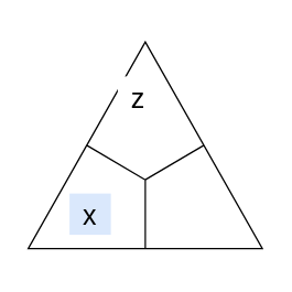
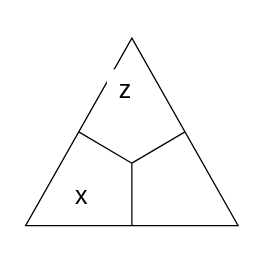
  <mxCell id="0" />
  <mxCell id="1" parent="0" />
  <mxCell id="2" value="" style="group" vertex="1" connectable="0" parent="1"><mxGeometry x="20" y="30" width="170" height="150" as="geometry" /></mxCell>
  <mxCell id="3" value="" style="triangle;whiteSpace=wrap;html=1;rotation=-90;" vertex="1" parent="2"><mxGeometry x="10" y="-10" width="150" height="170" as="geometry" /></mxCell>
  <mxCell id="4" value="" style="endArrow=none;html=1;exitX=0.5;exitY=0;exitDx=0;exitDy=0;entryX=0.333;entryY=0.5;entryDx=0;entryDy=0;entryPerimeter=0;" edge="1" parent="2" source="3" target="3"><mxGeometry width="50" height="50" relative="1" as="geometry"><mxPoint x="20" y="140" as="sourcePoint" /><mxPoint x="70" y="90" as="targetPoint" /></mxGeometry></mxCell>
  <mxCell id="5" value="" style="endArrow=none;html=1;exitX=0;exitY=0.5;exitDx=0;exitDy=0;" edge="1" parent="2" source="3"><mxGeometry width="50" height="50" relative="1" as="geometry"><mxPoint x="20" y="140" as="sourcePoint" /><mxPoint x="85" y="100" as="targetPoint" /></mxGeometry></mxCell>
  <mxCell id="6" value="" style="endArrow=none;html=1;entryX=0.5;entryY=1;entryDx=0;entryDy=0;" edge="1" parent="2" target="3"><mxGeometry width="50" height="50" relative="1" as="geometry"><mxPoint x="85" y="100" as="sourcePoint" /><mxPoint x="70" y="90" as="targetPoint" /></mxGeometry></mxCell>
  <mxCell id="7" value="&lt;font style=&quot;font-size: 20px&quot;&gt;z&lt;/font&gt;" style="rounded=0;whiteSpace=wrap;html=1;strokeColor=none;" vertex="1" parent="2"><mxGeometry x="65" y="25" width="30" height="30" as="geometry" /></mxCell>
- <mxCell id="8" value="&lt;font style=&quot;font-size: 20px&quot;&gt;x&lt;/font&gt;" style="rounded=0;whiteSpace=wrap;html=1;strokeColor=none;fillColor=#dae8fc;" vertex="1" parent="2"><mxGeometry x="30" y="110" width="30" height="30" as="geometry" /></mxCell>
+ <mxCell id="8" value="&lt;font style=&quot;font-size: 20px&quot;&gt;x&lt;/font&gt;" style="rounded=0;whiteSpace=wrap;html=1;strokeColor=none;" vertex="1" parent="2"><mxGeometry x="30" y="110" width="30" height="30" as="geometry" /></mxCell>
